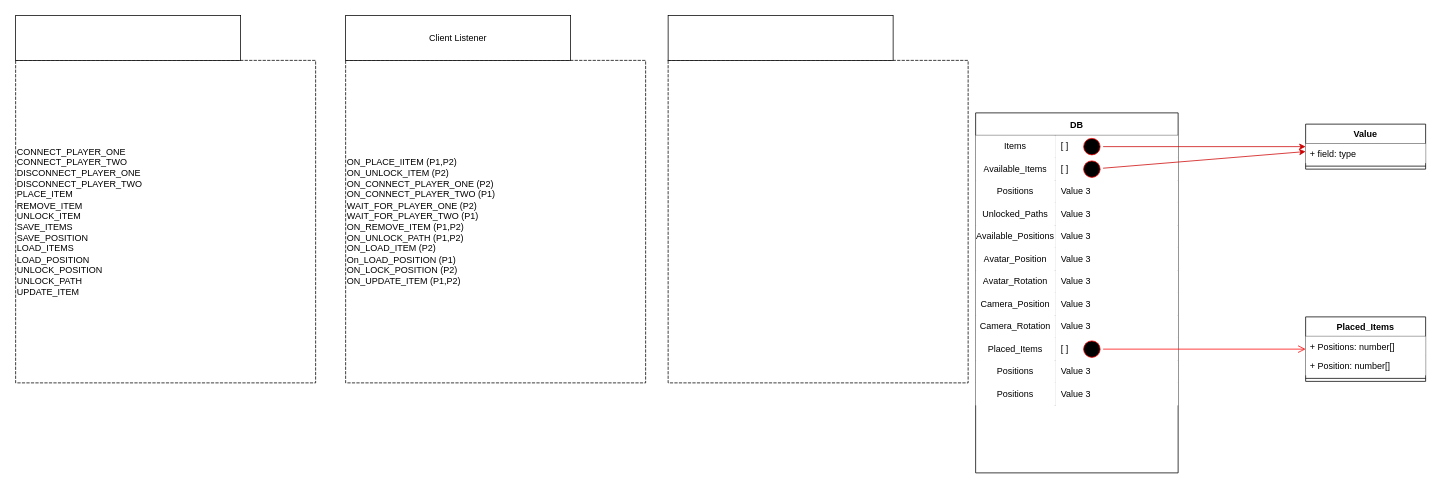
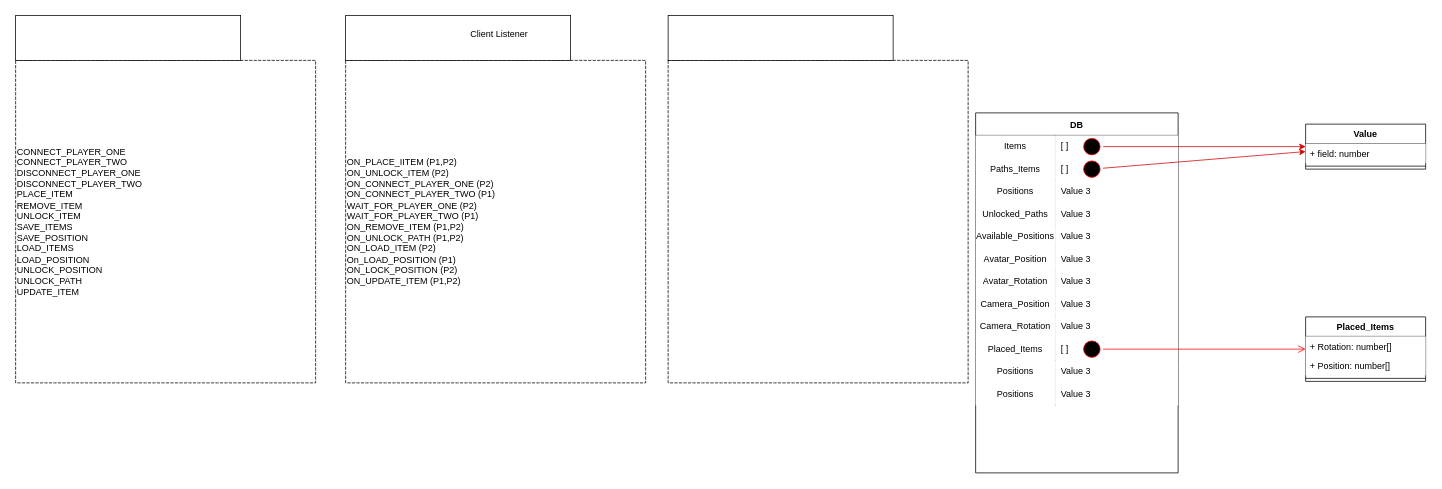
  <mxCell id="0" />
  <mxCell id="1" parent="0" />
  <mxCell id="2" value="" style="group" vertex="1" connectable="0" parent="1"><mxGeometry x="20" y="20" width="400" height="490" as="geometry" /></mxCell>
  <mxCell id="3" value="CONNECT_PLAYER_ONE&lt;br&gt;CONNECT_PLAYER_TWO&lt;br&gt;DISCONNECT_PLAYER_ONE&lt;br&gt;DISCONNECT_PLAYER_TWO&lt;br&gt;PLACE_ITEM&lt;br&gt;REMOVE_ITEM&lt;br&gt;UNLOCK_ITEM&lt;br&gt;SAVE_ITEMS&lt;br&gt;SAVE_POSITION&lt;br&gt;LOAD_ITEMS&lt;br&gt;LOAD_POSITION&lt;br&gt;UNLOCK_POSITION&lt;br&gt;UNLOCK_PATH&lt;br&gt;UPDATE_ITEM" style="shape=partialRectangle;html=1;top=1;align=left;dashed=1;" parent="2" vertex="1"><mxGeometry y="60" width="400" height="430" as="geometry" /></mxCell>
  <mxCell id="4" value="" style="group" vertex="1" connectable="0" parent="2"><mxGeometry width="300" height="60" as="geometry" /></mxCell>
  <mxCell id="5" value="" style="rounded=0;whiteSpace=wrap;html=1;" vertex="1" parent="4"><mxGeometry width="300" height="60" as="geometry" /></mxCell>
  <mxCell id="6" value="" style="group" vertex="1" connectable="0" parent="1"><mxGeometry x="460" y="20" width="400" height="490" as="geometry" /></mxCell>
  <mxCell id="7" value="ON_PLACE_IITEM (P1,P2)&lt;br&gt;ON_UNLOCK_ITEM (P2)&lt;br&gt;ON_CONNECT_PLAYER_ONE (P2)&lt;br&gt;ON_CONNECT_PLAYER_TWO (P1)&lt;br&gt;WAIT_FOR_PLAYER_ONE (P2)&lt;br&gt;WAIT_FOR_PLAYER_TWO (P1)&lt;br&gt;ON_REMOVE_ITEM (P1,P2)&lt;br&gt;ON_UNLOCK_PATH (P1,P2)&lt;br&gt;ON_LOAD_ITEM (P2)&lt;br&gt;On_LOAD_POSITION (P1)&lt;br&gt;ON_LOCK_POSITION (P2)&lt;br&gt;ON_UPDATE_ITEM (P1,P2)" style="shape=partialRectangle;html=1;top=1;align=left;dashed=1;" vertex="1" parent="6"><mxGeometry y="60" width="400" height="430" as="geometry" /></mxCell>
  <mxCell id="8" value="" style="group" vertex="1" connectable="0" parent="6"><mxGeometry width="300" height="60" as="geometry" /></mxCell>
  <mxCell id="9" value="" style="rounded=0;whiteSpace=wrap;html=1;" vertex="1" parent="8"><mxGeometry width="300" height="60" as="geometry" /></mxCell>
- <mxCell id="10" value="Client Listener" style="text;html=1;strokeColor=none;fillColor=none;align=center;verticalAlign=middle;whiteSpace=wrap;rounded=0;" vertex="1" parent="8"><mxGeometry x="80" y="15" width="140" height="30" as="geometry" /></mxCell>
+ <mxCell id="10" value="Client Listener" style="text;html=1;strokeColor=none;fillColor=none;align=center;verticalAlign=middle;whiteSpace=wrap;rounded=0;" vertex="1" parent="8"><mxGeometry x="135" y="10" width="140" height="30" as="geometry" /></mxCell>
  <mxCell id="11" value="" style="group" vertex="1" connectable="0" parent="1"><mxGeometry x="890" y="20" width="400" height="490" as="geometry" /></mxCell>
  <mxCell id="12" value="" style="shape=partialRectangle;html=1;top=1;align=left;dashed=1;" vertex="1" parent="11"><mxGeometry y="60" width="400" height="430" as="geometry" /></mxCell>
  <mxCell id="13" value="" style="group" vertex="1" connectable="0" parent="11"><mxGeometry width="300" height="60" as="geometry" /></mxCell>
  <mxCell id="14" value="" style="rounded=0;whiteSpace=wrap;html=1;" vertex="1" parent="13"><mxGeometry width="300" height="60" as="geometry" /></mxCell>
  <mxCell id="15" value="DB" style="shape=table;startSize=30;container=1;collapsible=0;childLayout=tableLayout;fixedRows=1;rowLines=0;fontStyle=1;" vertex="1" parent="1"><mxGeometry x="1300" y="150" width="270" height="480" as="geometry" /></mxCell>
  <mxCell id="16" value="" style="shape=tableRow;horizontal=0;startSize=0;swimlaneHead=0;swimlaneBody=0;top=0;left=0;bottom=0;right=0;collapsible=0;dropTarget=0;fillColor=none;points=[[0,0.5],[1,0.5]];portConstraint=eastwest;" vertex="1" parent="15"><mxGeometry y="30" width="270" height="30" as="geometry" /></mxCell>
  <mxCell id="17" value="Items" style="shape=partialRectangle;html=1;whiteSpace=wrap;connectable=0;fillColor=default;top=0;left=0;bottom=0;right=0;overflow=hidden;pointerEvents=1;strokeColor=#000000;" vertex="1" parent="16"><mxGeometry width="106" height="30" as="geometry"><mxRectangle width="106" height="30" as="alternateBounds" /></mxGeometry></mxCell>
  <mxCell id="18" value="[ ]" style="shape=partialRectangle;html=1;whiteSpace=wrap;connectable=0;fillColor=default;top=0;left=0;bottom=0;right=0;align=left;spacingLeft=6;overflow=hidden;strokeColor=#000000;" vertex="1" parent="16"><mxGeometry x="106" width="164" height="30" as="geometry"><mxRectangle width="164" height="30" as="alternateBounds" /></mxGeometry></mxCell>
  <mxCell id="19" value="" style="shape=tableRow;horizontal=0;startSize=0;swimlaneHead=0;swimlaneBody=0;top=0;left=0;bottom=0;right=0;collapsible=0;dropTarget=0;fillColor=none;points=[[0,0.5],[1,0.5]];portConstraint=eastwest;" vertex="1" parent="15"><mxGeometry y="60" width="270" height="30" as="geometry" /></mxCell>
- <mxCell id="20" value="Available_Items" style="shape=partialRectangle;html=1;whiteSpace=wrap;connectable=0;fillColor=default;top=0;left=0;bottom=0;right=0;overflow=hidden;strokeColor=#000000;" vertex="1" parent="19"><mxGeometry width="106" height="30" as="geometry"><mxRectangle width="106" height="30" as="alternateBounds" /></mxGeometry></mxCell>
+ <mxCell id="20" value="Paths_Items" style="shape=partialRectangle;html=1;whiteSpace=wrap;connectable=0;fillColor=default;top=0;left=0;bottom=0;right=0;overflow=hidden;strokeColor=#000000;" vertex="1" parent="19"><mxGeometry width="106" height="30" as="geometry"><mxRectangle width="106" height="30" as="alternateBounds" /></mxGeometry></mxCell>
  <mxCell id="21" value="[ ]" style="shape=partialRectangle;html=1;whiteSpace=wrap;connectable=0;fillColor=default;top=0;left=0;bottom=0;right=0;align=left;spacingLeft=6;overflow=hidden;strokeColor=#000000;" vertex="1" parent="19"><mxGeometry x="106" width="164" height="30" as="geometry"><mxRectangle width="164" height="30" as="alternateBounds" /></mxGeometry></mxCell>
  <mxCell id="22" value="" style="shape=tableRow;horizontal=0;startSize=0;swimlaneHead=0;swimlaneBody=0;top=0;left=0;bottom=0;right=0;collapsible=0;dropTarget=0;fillColor=none;points=[[0,0.5],[1,0.5]];portConstraint=eastwest;" vertex="1" parent="15"><mxGeometry y="90" width="270" height="30" as="geometry" /></mxCell>
  <mxCell id="23" value="Positions" style="shape=partialRectangle;html=1;whiteSpace=wrap;connectable=0;fillColor=default;top=0;left=0;bottom=0;right=0;overflow=hidden;strokeColor=#000000;" vertex="1" parent="22"><mxGeometry width="106" height="30" as="geometry"><mxRectangle width="106" height="30" as="alternateBounds" /></mxGeometry></mxCell>
  <mxCell id="24" value="Value 3" style="shape=partialRectangle;html=1;whiteSpace=wrap;connectable=0;fillColor=default;top=0;left=0;bottom=0;right=0;align=left;spacingLeft=6;overflow=hidden;strokeColor=#000000;" vertex="1" parent="22"><mxGeometry x="106" width="164" height="30" as="geometry"><mxRectangle width="164" height="30" as="alternateBounds" /></mxGeometry></mxCell>
  <mxCell id="25" value="" style="shape=tableRow;horizontal=0;startSize=0;swimlaneHead=0;swimlaneBody=0;top=0;left=0;bottom=0;right=0;collapsible=0;dropTarget=0;fillColor=none;points=[[0,0.5],[1,0.5]];portConstraint=eastwest;" vertex="1" parent="15"><mxGeometry y="120" width="270" height="30" as="geometry" /></mxCell>
  <mxCell id="26" value="Unlocked_Paths" style="shape=partialRectangle;html=1;whiteSpace=wrap;connectable=0;fillColor=default;top=0;left=0;bottom=0;right=0;overflow=hidden;strokeColor=#000000;" vertex="1" parent="25"><mxGeometry width="106" height="30" as="geometry"><mxRectangle width="106" height="30" as="alternateBounds" /></mxGeometry></mxCell>
  <mxCell id="27" value="Value 3" style="shape=partialRectangle;html=1;whiteSpace=wrap;connectable=0;fillColor=default;top=0;left=0;bottom=0;right=0;align=left;spacingLeft=6;overflow=hidden;strokeColor=#000000;" vertex="1" parent="25"><mxGeometry x="106" width="164" height="30" as="geometry"><mxRectangle width="164" height="30" as="alternateBounds" /></mxGeometry></mxCell>
  <mxCell id="28" value="" style="shape=tableRow;horizontal=0;startSize=0;swimlaneHead=0;swimlaneBody=0;top=0;left=0;bottom=0;right=0;collapsible=0;dropTarget=0;fillColor=none;points=[[0,0.5],[1,0.5]];portConstraint=eastwest;" vertex="1" parent="15"><mxGeometry y="150" width="270" height="30" as="geometry" /></mxCell>
  <mxCell id="29" value="Available_Positions" style="shape=partialRectangle;html=1;whiteSpace=wrap;connectable=0;fillColor=default;top=0;left=0;bottom=0;right=0;overflow=hidden;strokeColor=#000000;" vertex="1" parent="28"><mxGeometry width="106" height="30" as="geometry"><mxRectangle width="106" height="30" as="alternateBounds" /></mxGeometry></mxCell>
  <mxCell id="30" value="Value 3" style="shape=partialRectangle;html=1;whiteSpace=wrap;connectable=0;fillColor=default;top=0;left=0;bottom=0;right=0;align=left;spacingLeft=6;overflow=hidden;strokeColor=#000000;" vertex="1" parent="28"><mxGeometry x="106" width="164" height="30" as="geometry"><mxRectangle width="164" height="30" as="alternateBounds" /></mxGeometry></mxCell>
  <mxCell id="31" value="" style="shape=tableRow;horizontal=0;startSize=0;swimlaneHead=0;swimlaneBody=0;top=0;left=0;bottom=0;right=0;collapsible=0;dropTarget=0;fillColor=none;points=[[0,0.5],[1,0.5]];portConstraint=eastwest;" vertex="1" parent="15"><mxGeometry y="180" width="270" height="30" as="geometry" /></mxCell>
  <mxCell id="32" value="Avatar_Position" style="shape=partialRectangle;html=1;whiteSpace=wrap;connectable=0;fillColor=default;top=0;left=0;bottom=0;right=0;overflow=hidden;strokeColor=#000000;" vertex="1" parent="31"><mxGeometry width="106" height="30" as="geometry"><mxRectangle width="106" height="30" as="alternateBounds" /></mxGeometry></mxCell>
  <mxCell id="33" value="Value 3" style="shape=partialRectangle;html=1;whiteSpace=wrap;connectable=0;fillColor=default;top=0;left=0;bottom=0;right=0;align=left;spacingLeft=6;overflow=hidden;strokeColor=#000000;" vertex="1" parent="31"><mxGeometry x="106" width="164" height="30" as="geometry"><mxRectangle width="164" height="30" as="alternateBounds" /></mxGeometry></mxCell>
  <mxCell id="34" value="" style="shape=tableRow;horizontal=0;startSize=0;swimlaneHead=0;swimlaneBody=0;top=0;left=0;bottom=0;right=0;collapsible=0;dropTarget=0;fillColor=none;points=[[0,0.5],[1,0.5]];portConstraint=eastwest;" vertex="1" parent="15"><mxGeometry y="210" width="270" height="30" as="geometry" /></mxCell>
  <mxCell id="35" value="Avatar_Rotation" style="shape=partialRectangle;html=1;whiteSpace=wrap;connectable=0;fillColor=default;top=0;left=0;bottom=0;right=0;overflow=hidden;strokeColor=#000000;" vertex="1" parent="34"><mxGeometry width="106" height="30" as="geometry"><mxRectangle width="106" height="30" as="alternateBounds" /></mxGeometry></mxCell>
  <mxCell id="36" value="Value 3" style="shape=partialRectangle;html=1;whiteSpace=wrap;connectable=0;fillColor=default;top=0;left=0;bottom=0;right=0;align=left;spacingLeft=6;overflow=hidden;strokeColor=#000000;" vertex="1" parent="34"><mxGeometry x="106" width="164" height="30" as="geometry"><mxRectangle width="164" height="30" as="alternateBounds" /></mxGeometry></mxCell>
  <mxCell id="37" value="" style="shape=tableRow;horizontal=0;startSize=0;swimlaneHead=0;swimlaneBody=0;top=0;left=0;bottom=0;right=0;collapsible=0;dropTarget=0;fillColor=none;points=[[0,0.5],[1,0.5]];portConstraint=eastwest;" vertex="1" parent="15"><mxGeometry y="240" width="270" height="30" as="geometry" /></mxCell>
  <mxCell id="38" value="Camera_Position" style="shape=partialRectangle;html=1;whiteSpace=wrap;connectable=0;fillColor=default;top=0;left=0;bottom=0;right=0;overflow=hidden;strokeColor=#000000;" vertex="1" parent="37"><mxGeometry width="106" height="30" as="geometry"><mxRectangle width="106" height="30" as="alternateBounds" /></mxGeometry></mxCell>
  <mxCell id="39" value="Value 3" style="shape=partialRectangle;html=1;whiteSpace=wrap;connectable=0;fillColor=default;top=0;left=0;bottom=0;right=0;align=left;spacingLeft=6;overflow=hidden;strokeColor=#000000;" vertex="1" parent="37"><mxGeometry x="106" width="164" height="30" as="geometry"><mxRectangle width="164" height="30" as="alternateBounds" /></mxGeometry></mxCell>
  <mxCell id="40" value="" style="shape=tableRow;horizontal=0;startSize=0;swimlaneHead=0;swimlaneBody=0;top=0;left=0;bottom=0;right=0;collapsible=0;dropTarget=0;fillColor=none;points=[[0,0.5],[1,0.5]];portConstraint=eastwest;" vertex="1" parent="15"><mxGeometry y="270" width="270" height="30" as="geometry" /></mxCell>
  <mxCell id="41" value="Camera_Rotation" style="shape=partialRectangle;html=1;whiteSpace=wrap;connectable=0;fillColor=default;top=0;left=0;bottom=0;right=0;overflow=hidden;strokeColor=#000000;" vertex="1" parent="40"><mxGeometry width="106" height="30" as="geometry"><mxRectangle width="106" height="30" as="alternateBounds" /></mxGeometry></mxCell>
  <mxCell id="42" value="Value 3" style="shape=partialRectangle;html=1;whiteSpace=wrap;connectable=0;fillColor=default;top=0;left=0;bottom=0;right=0;align=left;spacingLeft=6;overflow=hidden;strokeColor=#000000;" vertex="1" parent="40"><mxGeometry x="106" width="164" height="30" as="geometry"><mxRectangle width="164" height="30" as="alternateBounds" /></mxGeometry></mxCell>
  <mxCell id="43" value="" style="shape=tableRow;horizontal=0;startSize=0;swimlaneHead=0;swimlaneBody=0;top=0;left=0;bottom=0;right=0;collapsible=0;dropTarget=0;fillColor=none;points=[[0,0.5],[1,0.5]];portConstraint=eastwest;" vertex="1" parent="15"><mxGeometry y="300" width="270" height="30" as="geometry" /></mxCell>
  <mxCell id="44" value="Placed_Items" style="shape=partialRectangle;html=1;whiteSpace=wrap;connectable=0;fillColor=default;top=0;left=0;bottom=0;right=0;overflow=hidden;strokeColor=#000000;" vertex="1" parent="43"><mxGeometry width="106" height="30" as="geometry"><mxRectangle width="106" height="30" as="alternateBounds" /></mxGeometry></mxCell>
  <mxCell id="45" value="[ ]" style="shape=partialRectangle;html=1;whiteSpace=wrap;connectable=0;fillColor=default;top=0;left=0;bottom=0;right=0;align=left;spacingLeft=6;overflow=hidden;strokeColor=#000000;" vertex="1" parent="43"><mxGeometry x="106" width="164" height="30" as="geometry"><mxRectangle width="164" height="30" as="alternateBounds" /></mxGeometry></mxCell>
  <mxCell id="46" value="" style="shape=tableRow;horizontal=0;startSize=0;swimlaneHead=0;swimlaneBody=0;top=0;left=0;bottom=0;right=0;collapsible=0;dropTarget=0;fillColor=none;points=[[0,0.5],[1,0.5]];portConstraint=eastwest;" vertex="1" parent="15"><mxGeometry y="330" width="270" height="30" as="geometry" /></mxCell>
  <mxCell id="47" value="Positions" style="shape=partialRectangle;html=1;whiteSpace=wrap;connectable=0;fillColor=default;top=0;left=0;bottom=0;right=0;overflow=hidden;strokeColor=#000000;" vertex="1" parent="46"><mxGeometry width="106" height="30" as="geometry"><mxRectangle width="106" height="30" as="alternateBounds" /></mxGeometry></mxCell>
  <mxCell id="48" value="Value 3" style="shape=partialRectangle;html=1;whiteSpace=wrap;connectable=0;fillColor=default;top=0;left=0;bottom=0;right=0;align=left;spacingLeft=6;overflow=hidden;strokeColor=#000000;" vertex="1" parent="46"><mxGeometry x="106" width="164" height="30" as="geometry"><mxRectangle width="164" height="30" as="alternateBounds" /></mxGeometry></mxCell>
  <mxCell id="49" value="" style="shape=tableRow;horizontal=0;startSize=0;swimlaneHead=0;swimlaneBody=0;top=0;left=0;bottom=0;right=0;collapsible=0;dropTarget=0;fillColor=none;points=[[0,0.5],[1,0.5]];portConstraint=eastwest;" vertex="1" parent="15"><mxGeometry y="360" width="270" height="30" as="geometry" /></mxCell>
  <mxCell id="50" value="Positions" style="shape=partialRectangle;html=1;whiteSpace=wrap;connectable=0;fillColor=default;top=0;left=0;bottom=0;right=0;overflow=hidden;strokeColor=#000000;" vertex="1" parent="49"><mxGeometry width="106" height="30" as="geometry"><mxRectangle width="106" height="30" as="alternateBounds" /></mxGeometry></mxCell>
  <mxCell id="51" value="Value 3" style="shape=partialRectangle;html=1;whiteSpace=wrap;connectable=0;fillColor=default;top=0;left=0;bottom=0;right=0;align=left;spacingLeft=6;overflow=hidden;strokeColor=#000000;" vertex="1" parent="49"><mxGeometry x="106" width="164" height="30" as="geometry"><mxRectangle width="164" height="30" as="alternateBounds" /></mxGeometry></mxCell>
  <mxCell id="52" value="Value" style="swimlane;fontStyle=1;align=center;verticalAlign=top;childLayout=stackLayout;horizontal=1;startSize=26;horizontalStack=0;resizeParent=1;resizeParentMax=0;resizeLast=0;collapsible=1;marginBottom=0;strokeColor=#000000;fillColor=default;" vertex="1" parent="1"><mxGeometry x="1740" y="165" width="160" height="60" as="geometry" /></mxCell>
- <mxCell id="53" value="+ field: type" style="text;strokeColor=none;fillColor=default;align=left;verticalAlign=top;spacingLeft=4;spacingRight=4;overflow=hidden;rotatable=0;points=[[0,0.5],[1,0.5]];portConstraint=eastwest;" vertex="1" parent="52"><mxGeometry y="26" width="160" height="26" as="geometry" /></mxCell>
+ <mxCell id="53" value="+ field: number" style="text;strokeColor=none;fillColor=default;align=left;verticalAlign=top;spacingLeft=4;spacingRight=4;overflow=hidden;rotatable=0;points=[[0,0.5],[1,0.5]];portConstraint=eastwest;" vertex="1" parent="52"><mxGeometry y="26" width="160" height="26" as="geometry" /></mxCell>
  <mxCell id="54" value="" style="line;strokeWidth=1;fillColor=none;align=left;verticalAlign=middle;spacingTop=-1;spacingLeft=3;spacingRight=3;rotatable=0;labelPosition=right;points=[];portConstraint=eastwest;strokeColor=inherit;" vertex="1" parent="52"><mxGeometry y="52" width="160" height="8" as="geometry" /></mxCell>
  <mxCell id="55" value="Placed_Items" style="swimlane;fontStyle=1;align=center;verticalAlign=top;childLayout=stackLayout;horizontal=1;startSize=26;horizontalStack=0;resizeParent=1;resizeParentMax=0;resizeLast=0;collapsible=1;marginBottom=0;strokeColor=#000000;fillColor=default;" vertex="1" parent="1"><mxGeometry x="1740" y="422" width="160" height="86" as="geometry" /></mxCell>
- <mxCell id="56" value="+ Positions: number[]" style="text;strokeColor=none;fillColor=default;align=left;verticalAlign=top;spacingLeft=4;spacingRight=4;overflow=hidden;rotatable=0;points=[[0,0.5],[1,0.5]];portConstraint=eastwest;" vertex="1" parent="55"><mxGeometry y="26" width="160" height="26" as="geometry" /></mxCell>
+ <mxCell id="56" value="+ Rotation: number[]" style="text;strokeColor=none;fillColor=default;align=left;verticalAlign=top;spacingLeft=4;spacingRight=4;overflow=hidden;rotatable=0;points=[[0,0.5],[1,0.5]];portConstraint=eastwest;" vertex="1" parent="55"><mxGeometry y="26" width="160" height="26" as="geometry" /></mxCell>
  <mxCell id="57" value="+ Position: number[]" style="text;strokeColor=none;fillColor=default;align=left;verticalAlign=top;spacingLeft=4;spacingRight=4;overflow=hidden;rotatable=0;points=[[0,0.5],[1,0.5]];portConstraint=eastwest;" vertex="1" parent="55"><mxGeometry y="52" width="160" height="26" as="geometry" /></mxCell>
  <mxCell id="58" value="" style="line;strokeWidth=1;fillColor=none;align=left;verticalAlign=middle;spacingTop=-1;spacingLeft=3;spacingRight=3;rotatable=0;labelPosition=right;points=[];portConstraint=eastwest;strokeColor=inherit;" vertex="1" parent="55"><mxGeometry y="78" width="160" height="8" as="geometry" /></mxCell>
  <mxCell id="59" value="" style="ellipse;html=1;shape=startState;fillColor=#000000;strokeColor=#ff0000;" vertex="1" parent="1"><mxGeometry x="1440" y="450" width="30" height="30" as="geometry" /></mxCell>
  <mxCell id="60" value="" style="edgeStyle=orthogonalEdgeStyle;html=1;verticalAlign=bottom;endArrow=open;endSize=8;strokeColor=#ff0000;" edge="1" source="59" parent="1" target="55"><mxGeometry relative="1" as="geometry"><mxPoint x="1465" y="480" as="targetPoint" /></mxGeometry></mxCell>
  <mxCell id="61" style="edgeStyle=none;html=1;strokeColor=#CC0000;" edge="1" parent="1" source="62" target="52"><mxGeometry relative="1" as="geometry" /></mxCell>
  <mxCell id="62" value="" style="ellipse;html=1;shape=startState;fillColor=#000000;strokeColor=#ff0000;" vertex="1" parent="1"><mxGeometry x="1440" y="180" width="30" height="30" as="geometry" /></mxCell>
  <mxCell id="63" style="edgeStyle=none;html=1;strokeColor=#CC0000;" edge="1" parent="1" source="64" target="52"><mxGeometry relative="1" as="geometry" /></mxCell>
  <mxCell id="64" value="" style="ellipse;html=1;shape=startState;fillColor=#000000;strokeColor=#ff0000;" vertex="1" parent="1"><mxGeometry x="1440" y="210" width="30" height="30" as="geometry" /></mxCell>
